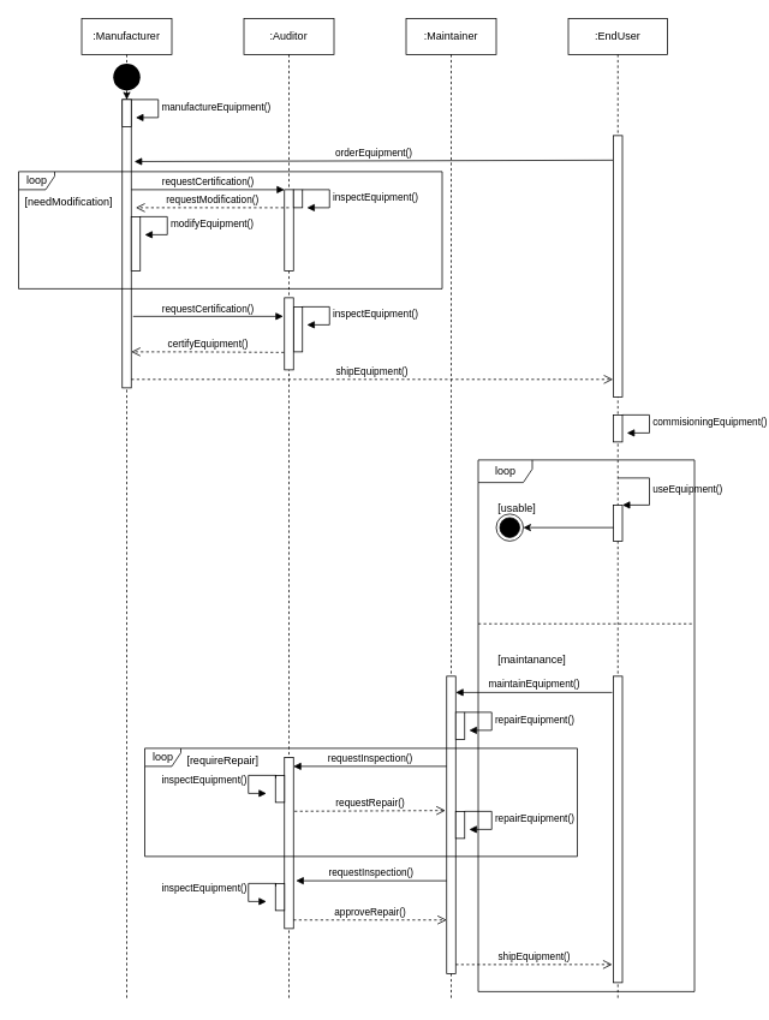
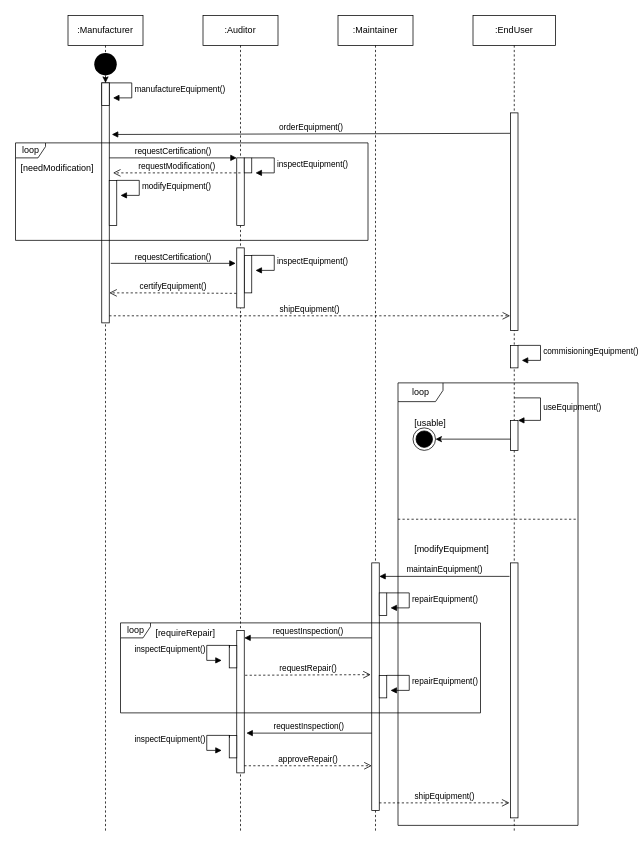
  <mxCell id="0" />
  <mxCell id="1" parent="0" />
  <mxCell id="2" value=":Manufacturer" style="shape=umlLifeline;perimeter=lifelinePerimeter;whiteSpace=wrap;html=1;container=1;collapsible=0;recursiveResize=0;outlineConnect=0;" parent="1" vertex="1"><mxGeometry x="90" y="20" width="100" height="1090" as="geometry" /></mxCell>
  <mxCell id="3" value="" style="html=1;points=[];perimeter=orthogonalPerimeter;" parent="2" vertex="1"><mxGeometry x="45" y="90" width="10" height="320" as="geometry" /></mxCell>
  <mxCell id="4" value="" style="html=1;points=[];perimeter=orthogonalPerimeter;" parent="2" vertex="1"><mxGeometry x="55" y="220" width="10" height="60" as="geometry" /></mxCell>
  <mxCell id="5" value="modifyEquipment()" style="edgeStyle=orthogonalEdgeStyle;html=1;align=left;spacingLeft=2;endArrow=block;rounded=0;entryX=1;entryY=0;" parent="2" edge="1"><mxGeometry relative="1" as="geometry"><mxPoint x="65" y="220" as="sourcePoint" /><Array as="points"><mxPoint x="95" y="220" /></Array><mxPoint x="70" y="240" as="targetPoint" /></mxGeometry></mxCell>
  <mxCell id="6" value="" style="html=1;points=[];perimeter=orthogonalPerimeter;" parent="2" vertex="1"><mxGeometry x="45" y="90" width="10" height="30" as="geometry" /></mxCell>
  <mxCell id="7" value="manufactureEquipment()" style="edgeStyle=orthogonalEdgeStyle;html=1;align=left;spacingLeft=2;endArrow=block;rounded=0;entryX=1;entryY=0;" parent="2" edge="1"><mxGeometry relative="1" as="geometry"><mxPoint x="55" y="90" as="sourcePoint" /><Array as="points"><mxPoint x="85" y="90" /></Array><mxPoint x="60" y="110" as="targetPoint" /></mxGeometry></mxCell>
  <mxCell id="8" style="edgeStyle=none;html=1;" parent="2" source="9" target="6" edge="1"><mxGeometry relative="1" as="geometry" /></mxCell>
  <mxCell id="9" value="" style="ellipse;fillColor=#000000;strokeColor=none;" parent="2" vertex="1"><mxGeometry x="35" y="50" width="30" height="30" as="geometry" /></mxCell>
  <mxCell id="10" value=":Auditor" style="shape=umlLifeline;perimeter=lifelinePerimeter;whiteSpace=wrap;html=1;container=1;collapsible=0;recursiveResize=0;outlineConnect=0;" parent="1" vertex="1"><mxGeometry x="270" y="20" width="100" height="1090" as="geometry" /></mxCell>
  <mxCell id="11" value="" style="html=1;points=[];perimeter=orthogonalPerimeter;" parent="10" vertex="1"><mxGeometry x="45" y="190" width="10" height="90" as="geometry" /></mxCell>
  <mxCell id="12" value="" style="html=1;points=[];perimeter=orthogonalPerimeter;" parent="10" vertex="1"><mxGeometry x="45" y="820" width="10" height="190" as="geometry" /></mxCell>
  <mxCell id="13" value="" style="html=1;points=[];perimeter=orthogonalPerimeter;" parent="10" vertex="1"><mxGeometry x="55" y="190" width="10" height="20" as="geometry" /></mxCell>
  <mxCell id="14" value="inspectEquipment()" style="edgeStyle=orthogonalEdgeStyle;html=1;align=left;spacingLeft=2;endArrow=block;rounded=0;entryX=1;entryY=0;" parent="10" edge="1"><mxGeometry relative="1" as="geometry"><mxPoint x="65" y="190" as="sourcePoint" /><Array as="points"><mxPoint x="95" y="190" /></Array><mxPoint x="70" y="210" as="targetPoint" /></mxGeometry></mxCell>
  <mxCell id="15" value="" style="html=1;points=[];perimeter=orthogonalPerimeter;" parent="10" vertex="1"><mxGeometry x="55" y="320" width="10" height="50" as="geometry" /></mxCell>
  <mxCell id="16" value="inspectEquipment()" style="edgeStyle=orthogonalEdgeStyle;html=1;align=left;spacingLeft=2;endArrow=block;rounded=0;entryX=1;entryY=0;" parent="10" edge="1"><mxGeometry relative="1" as="geometry"><mxPoint x="65" y="320" as="sourcePoint" /><Array as="points"><mxPoint x="95" y="320" /></Array><mxPoint x="70" y="340" as="targetPoint" /></mxGeometry></mxCell>
  <mxCell id="17" value="" style="html=1;points=[];perimeter=orthogonalPerimeter;" parent="10" vertex="1"><mxGeometry x="45" y="310" width="10" height="80" as="geometry" /></mxCell>
  <mxCell id="18" value="" style="html=1;points=[];perimeter=orthogonalPerimeter;" parent="10" vertex="1"><mxGeometry x="35" y="960" width="10" height="30" as="geometry" /></mxCell>
  <mxCell id="19" value="inspectEquipment()" style="edgeStyle=orthogonalEdgeStyle;html=1;align=left;spacingLeft=2;endArrow=block;rounded=0;exitX=0.033;exitY=0.106;exitDx=0;exitDy=0;exitPerimeter=0;" parent="10" source="18" edge="1"><mxGeometry x="0.042" y="-100" relative="1" as="geometry"><mxPoint x="-195" y="960" as="sourcePoint" /><Array as="points"><mxPoint x="35" y="960" /><mxPoint x="5" y="960" /><mxPoint x="5" y="980" /></Array><mxPoint x="25" y="980" as="targetPoint" /><mxPoint as="offset" /></mxGeometry></mxCell>
  <mxCell id="20" value="" style="html=1;points=[];perimeter=orthogonalPerimeter;" parent="10" vertex="1"><mxGeometry x="35" y="840" width="10" height="30" as="geometry" /></mxCell>
  <mxCell id="21" value="inspectEquipment()" style="edgeStyle=orthogonalEdgeStyle;html=1;align=left;spacingLeft=2;endArrow=block;rounded=0;exitX=0.033;exitY=0.106;exitDx=0;exitDy=0;exitPerimeter=0;" parent="10" source="20" edge="1"><mxGeometry x="0.042" y="-100" relative="1" as="geometry"><mxPoint x="-195" y="840" as="sourcePoint" /><Array as="points"><mxPoint x="35" y="840" /><mxPoint x="5" y="840" /><mxPoint x="5" y="860" /></Array><mxPoint x="25" y="860" as="targetPoint" /><mxPoint as="offset" /></mxGeometry></mxCell>
  <mxCell id="22" value=":Maintainer" style="shape=umlLifeline;perimeter=lifelinePerimeter;whiteSpace=wrap;html=1;container=1;collapsible=0;recursiveResize=0;outlineConnect=0;" parent="1" vertex="1"><mxGeometry x="450" y="20" width="100" height="1090" as="geometry" /></mxCell>
  <mxCell id="23" value="" style="html=1;points=[];perimeter=orthogonalPerimeter;" parent="22" vertex="1"><mxGeometry x="45" y="730" width="10" height="330" as="geometry" /></mxCell>
  <mxCell id="24" value="" style="html=1;points=[];perimeter=orthogonalPerimeter;" parent="22" vertex="1"><mxGeometry x="55" y="770" width="10" height="30" as="geometry" /></mxCell>
  <mxCell id="25" value="repairEquipment()" style="edgeStyle=orthogonalEdgeStyle;html=1;align=left;spacingLeft=2;endArrow=block;rounded=0;entryX=1;entryY=0;" parent="22" edge="1"><mxGeometry relative="1" as="geometry"><mxPoint x="65" y="770" as="sourcePoint" /><Array as="points"><mxPoint x="95" y="770" /></Array><mxPoint x="70" y="790" as="targetPoint" /></mxGeometry></mxCell>
  <mxCell id="26" value="" style="html=1;points=[];perimeter=orthogonalPerimeter;" parent="22" vertex="1"><mxGeometry x="55" y="880" width="10" height="30" as="geometry" /></mxCell>
  <mxCell id="27" value="repairEquipment()" style="edgeStyle=orthogonalEdgeStyle;html=1;align=left;spacingLeft=2;endArrow=block;rounded=0;entryX=1;entryY=0;" parent="22" edge="1"><mxGeometry relative="1" as="geometry"><mxPoint x="65" y="880" as="sourcePoint" /><Array as="points"><mxPoint x="95" y="880" /></Array><mxPoint x="70" y="900" as="targetPoint" /></mxGeometry></mxCell>
  <mxCell id="28" value=":EndUser" style="shape=umlLifeline;perimeter=lifelinePerimeter;whiteSpace=wrap;html=1;container=1;collapsible=0;recursiveResize=0;outlineConnect=0;" parent="1" vertex="1"><mxGeometry x="630" y="20" width="110" height="1090" as="geometry" /></mxCell>
  <mxCell id="29" value="" style="html=1;points=[];perimeter=orthogonalPerimeter;" parent="28" vertex="1"><mxGeometry x="50" y="130" width="10" height="290" as="geometry" /></mxCell>
  <mxCell id="30" value="" style="html=1;points=[];perimeter=orthogonalPerimeter;" parent="28" vertex="1"><mxGeometry x="50" y="440" width="10" height="30" as="geometry" /></mxCell>
  <mxCell id="31" value="" style="html=1;points=[];perimeter=orthogonalPerimeter;" parent="28" vertex="1"><mxGeometry x="50" y="540" width="10" height="40" as="geometry" /></mxCell>
  <mxCell id="32" value="useEquipment()" style="edgeStyle=orthogonalEdgeStyle;html=1;align=left;spacingLeft=2;endArrow=block;rounded=0;" parent="28" target="31" edge="1"><mxGeometry relative="1" as="geometry"><mxPoint x="55" y="510" as="sourcePoint" /><Array as="points"><mxPoint x="90" y="510" /><mxPoint x="90" y="540" /></Array></mxGeometry></mxCell>
  <mxCell id="33" value="commisioningEquipment()" style="edgeStyle=orthogonalEdgeStyle;html=1;align=left;spacingLeft=2;endArrow=block;rounded=0;entryX=1;entryY=0;" parent="28" edge="1"><mxGeometry relative="1" as="geometry"><mxPoint x="60" y="440" as="sourcePoint" /><Array as="points"><mxPoint x="90" y="440" /></Array><mxPoint x="65" y="460" as="targetPoint" /></mxGeometry></mxCell>
  <mxCell id="34" value="" style="html=1;points=[];perimeter=orthogonalPerimeter;" parent="28" vertex="1"><mxGeometry x="50" y="730" width="10" height="340" as="geometry" /></mxCell>
  <mxCell id="35" value="requestCertification()" style="html=1;verticalAlign=bottom;endArrow=block;entryX=0;entryY=0;rounded=0;" parent="1" source="3" target="11" edge="1"><mxGeometry relative="1" as="geometry"><mxPoint x="150.33" y="180" as="sourcePoint" /></mxGeometry></mxCell>
  <mxCell id="36" value="certifyEquipment()" style="html=1;verticalAlign=bottom;endArrow=open;dashed=1;endSize=8;rounded=0;exitX=-0.05;exitY=0.758;exitDx=0;exitDy=0;exitPerimeter=0;" parent="1" source="17" target="3" edge="1"><mxGeometry relative="1" as="geometry"><mxPoint x="180" y="400" as="targetPoint" /><mxPoint x="280" y="390" as="sourcePoint" /><Array as="points"><mxPoint x="210" y="390" /></Array></mxGeometry></mxCell>
  <mxCell id="37" value="maintainEquipment()" style="html=1;verticalAlign=bottom;endArrow=block;rounded=0;exitX=-0.133;exitY=0.053;exitDx=0;exitDy=0;exitPerimeter=0;" parent="1" source="34" target="23" edge="1"><mxGeometry width="80" relative="1" as="geometry"><mxPoint x="660" y="780" as="sourcePoint" /><mxPoint x="499.667" y="797.71" as="targetPoint" /><Array as="points"><mxPoint x="510" y="768" /></Array></mxGeometry></mxCell>
  <mxCell id="38" value="shipEquipment()" style="endArrow=open;startArrow=none;endFill=0;startFill=0;endSize=8;html=1;verticalAlign=bottom;dashed=1;labelBackgroundColor=none;rounded=0;entryX=-0.05;entryY=0.933;entryDx=0;entryDy=0;entryPerimeter=0;" parent="1" source="3" target="29" edge="1"><mxGeometry width="160" relative="1" as="geometry"><mxPoint x="230" y="360" as="sourcePoint" /><mxPoint x="660" y="310" as="targetPoint" /><Array as="points" /></mxGeometry></mxCell>
  <mxCell id="39" value="requestInspection()" style="html=1;verticalAlign=bottom;endArrow=block;entryX=1;entryY=0;rounded=0;" parent="1" edge="1"><mxGeometry relative="1" as="geometry"><mxPoint x="495" y="850" as="sourcePoint" /><mxPoint x="325" y="850" as="targetPoint" /></mxGeometry></mxCell>
  <mxCell id="40" value="approveRepair()" style="html=1;verticalAlign=bottom;endArrow=open;dashed=1;endSize=8;exitX=1;exitY=0.95;rounded=0;" parent="1" source="12" target="23" edge="1"><mxGeometry relative="1" as="geometry"><mxPoint x="460" y="877" as="targetPoint" /></mxGeometry></mxCell>
  <mxCell id="41" value="shipEquipment()" style="html=1;verticalAlign=bottom;endArrow=open;dashed=1;endSize=8;rounded=0;entryX=-0.133;entryY=0.941;entryDx=0;entryDy=0;entryPerimeter=0;" parent="1" source="23" target="34" edge="1"><mxGeometry relative="1" as="geometry"><mxPoint x="660" y="1070" as="targetPoint" /><mxPoint x="570" y="990" as="sourcePoint" /><Array as="points"><mxPoint x="550" y="1070" /></Array></mxGeometry></mxCell>
  <mxCell id="42" value="loop" style="shape=umlFrame;tabWidth=110;tabHeight=30;tabPosition=left;html=1;boundedLbl=1;labelInHeader=1;width=60;height=25;" parent="1" vertex="1"><mxGeometry x="530" y="510" width="240" height="590" as="geometry" /></mxCell>
  <mxCell id="43" value="[usable]" style="text" parent="42" vertex="1"><mxGeometry width="100" height="20" relative="1" as="geometry"><mxPoint x="20" y="40" as="offset" /></mxGeometry></mxCell>
- <mxCell id="44" value="[maintanance]" style="line;strokeWidth=1;dashed=1;labelPosition=center;verticalLabelPosition=bottom;align=left;verticalAlign=top;spacingLeft=20;spacingTop=15;" parent="42" vertex="1"><mxGeometry y="169.998" width="240.0" height="23.6" as="geometry" /></mxCell>
+ <mxCell id="44" value="[modifyEquipment]" style="line;strokeWidth=1;dashed=1;labelPosition=center;verticalLabelPosition=bottom;align=left;verticalAlign=top;spacingLeft=20;spacingTop=15;" parent="42" vertex="1"><mxGeometry y="169.998" width="240.0" height="23.6" as="geometry" /></mxCell>
  <mxCell id="45" value="loop" style="shape=umlFrame;tabWidth=110;tabHeight=30;tabPosition=left;html=1;boundedLbl=1;labelInHeader=1;width=40;height=20;" parent="1" vertex="1"><mxGeometry x="20" y="190" width="470" height="130" as="geometry" /></mxCell>
  <mxCell id="46" value="[needModification]" style="text" parent="45" vertex="1"><mxGeometry width="100" height="20" relative="1" as="geometry"><mxPoint x="5" y="20" as="offset" /></mxGeometry></mxCell>
  <mxCell id="47" value="requestModification()" style="html=1;verticalAlign=bottom;endArrow=open;dashed=1;endSize=8;rounded=0;" parent="1" edge="1"><mxGeometry relative="1" as="geometry"><mxPoint x="150" y="230" as="targetPoint" /><mxPoint x="320" y="230" as="sourcePoint" /><Array as="points" /></mxGeometry></mxCell>
  <mxCell id="48" value="requestCertification()" style="html=1;verticalAlign=bottom;endArrow=block;rounded=0;entryX=-0.133;entryY=0.258;entryDx=0;entryDy=0;entryPerimeter=0;exitX=1.2;exitY=0.752;exitDx=0;exitDy=0;exitPerimeter=0;" parent="1" source="3" target="17" edge="1"><mxGeometry relative="1" as="geometry"><mxPoint x="170" y="351" as="sourcePoint" /><mxPoint x="290" y="350" as="targetPoint" /><Array as="points" /></mxGeometry></mxCell>
  <mxCell id="49" value="loop" style="shape=umlFrame;tabWidth=110;tabHeight=30;tabPosition=left;html=1;boundedLbl=1;labelInHeader=1;width=40;height=20;" parent="1" vertex="1"><mxGeometry x="160" y="830" width="480" height="120" as="geometry" /></mxCell>
  <mxCell id="50" value="[requireRepair]" style="text" parent="49" vertex="1"><mxGeometry width="100" height="20" relative="1" as="geometry"><mxPoint x="45" as="offset" /></mxGeometry></mxCell>
  <mxCell id="51" value="requestRepair()" style="html=1;verticalAlign=bottom;endArrow=open;dashed=1;endSize=8;rounded=0;entryX=-0.133;entryY=0.391;entryDx=0;entryDy=0;entryPerimeter=0;exitX=1.117;exitY=0.277;exitDx=0;exitDy=0;exitPerimeter=0;" parent="1" edge="1"><mxGeometry relative="1" as="geometry"><mxPoint x="493.67" y="899.03" as="targetPoint" /><mxPoint x="326.17" y="899.86" as="sourcePoint" /></mxGeometry></mxCell>
  <mxCell id="52" value="requestInspection()" style="html=1;verticalAlign=bottom;endArrow=block;rounded=0;entryX=1.283;entryY=0.721;entryDx=0;entryDy=0;entryPerimeter=0;" parent="1" source="23" target="12" edge="1"><mxGeometry relative="1" as="geometry"><mxPoint x="490" y="934" as="sourcePoint" /><mxPoint x="330" y="934.58" as="targetPoint" /><Array as="points" /></mxGeometry></mxCell>
  <mxCell id="53" value="orderEquipment()" style="html=1;verticalAlign=bottom;startArrow=none;endArrow=block;startSize=8;rounded=0;startFill=0;entryX=1.341;entryY=0.215;entryDx=0;entryDy=0;entryPerimeter=0;exitX=-0.066;exitY=0.094;exitDx=0;exitDy=0;exitPerimeter=0;" parent="1" source="29" target="3" edge="1"><mxGeometry relative="1" as="geometry"><mxPoint x="670" y="150" as="sourcePoint" /><Array as="points" /><mxPoint x="220" y="150" as="targetPoint" /></mxGeometry></mxCell>
  <mxCell id="54" value="" style="ellipse;html=1;shape=endState;fillColor=#000000;strokeColor=#000000;" parent="1" vertex="1"><mxGeometry x="550" y="570" width="30" height="30" as="geometry" /></mxCell>
  <mxCell id="55" style="edgeStyle=none;html=1;entryX=1;entryY=0.5;entryDx=0;entryDy=0;" edge="1" parent="1" source="31" target="54"><mxGeometry relative="1" as="geometry" /></mxCell>
